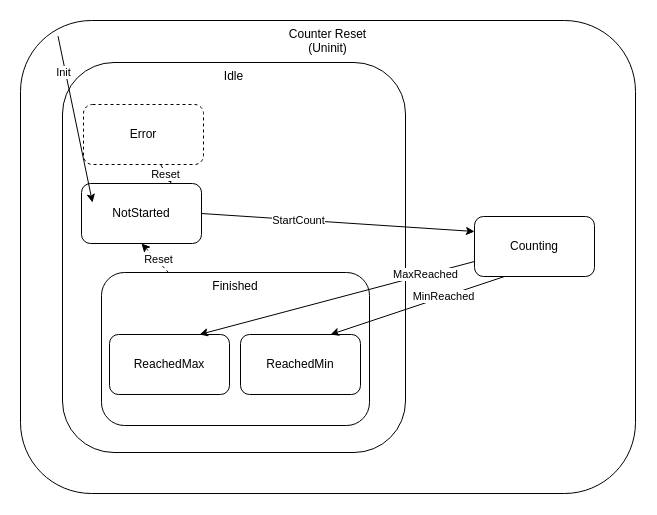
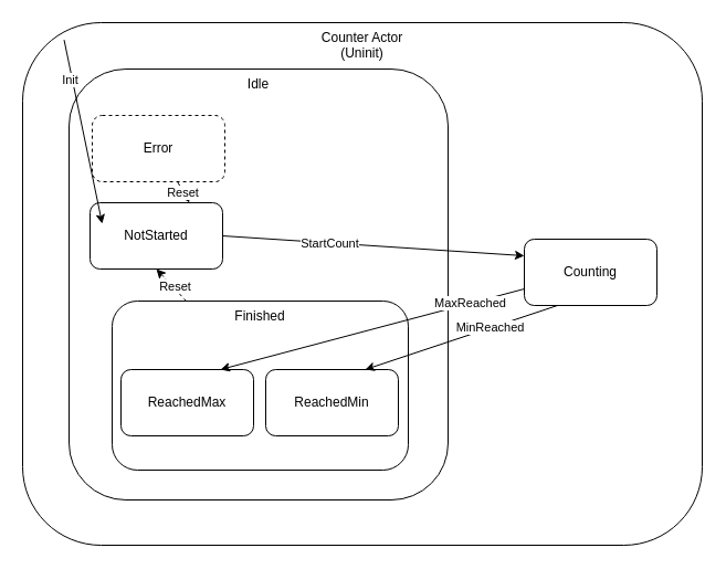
  <mxCell id="0" />
  <mxCell id="1" parent="0" />
- <mxCell id="2" value="Counter Reset&lt;br&gt;(Uninit)" style="rounded=1;whiteSpace=wrap;html=1;verticalAlign=top;" parent="1" vertex="1"><mxGeometry x="20" y="20" width="615" height="473" as="geometry" /></mxCell>
+ <mxCell id="2" value="Counter Actor&lt;br&gt;(Uninit)" style="rounded=1;whiteSpace=wrap;html=1;verticalAlign=top;" parent="1" vertex="1"><mxGeometry x="20" y="20" width="615" height="473" as="geometry" /></mxCell>
  <mxCell id="3" value="Idle" style="rounded=1;whiteSpace=wrap;html=1;verticalAlign=top;" parent="1" vertex="1"><mxGeometry x="62" y="62" width="343" height="390" as="geometry" /></mxCell>
  <mxCell id="4" value="Counting" style="rounded=1;whiteSpace=wrap;html=1;" parent="1" vertex="1"><mxGeometry x="474" y="216" width="120" height="60" as="geometry" /></mxCell>
  <mxCell id="5" value="Error" style="rounded=1;whiteSpace=wrap;html=1;dashed=1;" parent="1" vertex="1"><mxGeometry x="83" y="104" width="120" height="60" as="geometry" /></mxCell>
  <mxCell id="6" value="NotStarted" style="rounded=1;whiteSpace=wrap;html=1;" parent="1" vertex="1"><mxGeometry x="81" y="183" width="120" height="60" as="geometry" /></mxCell>
  <mxCell id="7" value="Finished" style="rounded=1;whiteSpace=wrap;html=1;verticalAlign=top;" parent="1" vertex="1"><mxGeometry x="101" y="272" width="268" height="153" as="geometry" /></mxCell>
  <mxCell id="8" value="ReachedMax" style="rounded=1;whiteSpace=wrap;html=1;" parent="1" vertex="1"><mxGeometry x="109" y="334" width="120" height="60" as="geometry" /></mxCell>
  <mxCell id="9" value="ReachedMin" style="rounded=1;whiteSpace=wrap;html=1;" parent="1" vertex="1"><mxGeometry x="240" y="334" width="120" height="60" as="geometry" /></mxCell>
  <mxCell id="10" value="" style="endArrow=classic;html=1;rounded=0;entryX=0.5;entryY=1;entryDx=0;entryDy=0;exitX=0.25;exitY=0;exitDx=0;exitDy=0;dashed=1;" parent="1" source="7" target="6" edge="1"><mxGeometry width="50" height="50" relative="1" as="geometry"><mxPoint x="164" y="306" as="sourcePoint" /><mxPoint x="214" y="256" as="targetPoint" /></mxGeometry></mxCell>
  <mxCell id="11" value="Reset" style="edgeLabel;html=1;align=center;verticalAlign=middle;resizable=0;points=[];" parent="10" vertex="1" connectable="0"><mxGeometry x="-0.176" y="-2" relative="1" as="geometry"><mxPoint x="-1" as="offset" /></mxGeometry></mxCell>
  <mxCell id="12" value="" style="endArrow=classic;html=1;rounded=0;exitX=0.061;exitY=0.033;exitDx=0;exitDy=0;exitPerimeter=0;" parent="1" source="2" edge="1"><mxGeometry width="50" height="50" relative="1" as="geometry"><mxPoint x="42" y="252" as="sourcePoint" /><mxPoint x="92" y="202" as="targetPoint" /></mxGeometry></mxCell>
  <mxCell id="13" value="Init" style="edgeLabel;html=1;align=center;verticalAlign=middle;resizable=0;points=[];" parent="12" vertex="1" connectable="0"><mxGeometry x="-0.579" y="-2" relative="1" as="geometry"><mxPoint as="offset" /></mxGeometry></mxCell>
  <mxCell id="14" value="" style="endArrow=classic;html=1;rounded=0;entryX=0.75;entryY=0;entryDx=0;entryDy=0;" parent="1" source="5" target="6" edge="1"><mxGeometry width="50" height="50" relative="1" as="geometry"><mxPoint x="244" y="174" as="sourcePoint" /><mxPoint x="294" y="124" as="targetPoint" /></mxGeometry></mxCell>
  <mxCell id="15" value="Reset" style="edgeLabel;html=1;align=center;verticalAlign=middle;resizable=0;points=[];" parent="14" vertex="1" connectable="0"><mxGeometry x="-0.111" y="-1" relative="1" as="geometry"><mxPoint as="offset" /></mxGeometry></mxCell>
  <mxCell id="16" value="" style="endArrow=classic;html=1;rounded=0;exitX=1;exitY=0.5;exitDx=0;exitDy=0;entryX=0;entryY=0.25;entryDx=0;entryDy=0;" parent="1" source="6" target="4" edge="1"><mxGeometry width="50" height="50" relative="1" as="geometry"><mxPoint x="275" y="246" as="sourcePoint" /><mxPoint x="325" y="196" as="targetPoint" /></mxGeometry></mxCell>
  <mxCell id="17" value="StartCount" style="edgeLabel;html=1;align=center;verticalAlign=middle;resizable=0;points=[];" parent="16" vertex="1" connectable="0"><mxGeometry x="-0.29" relative="1" as="geometry"><mxPoint as="offset" /></mxGeometry></mxCell>
  <mxCell id="18" value="" style="endArrow=classic;html=1;rounded=0;exitX=0;exitY=0.75;exitDx=0;exitDy=0;entryX=0.75;entryY=0;entryDx=0;entryDy=0;" parent="1" source="4" target="8" edge="1"><mxGeometry width="50" height="50" relative="1" as="geometry"><mxPoint x="277" y="491" as="sourcePoint" /><mxPoint x="327" y="441" as="targetPoint" /></mxGeometry></mxCell>
  <mxCell id="19" value="MaxReached" style="edgeLabel;html=1;align=center;verticalAlign=middle;resizable=0;points=[];" parent="18" vertex="1" connectable="0"><mxGeometry x="-0.639" y="-1" relative="1" as="geometry"><mxPoint as="offset" /></mxGeometry></mxCell>
  <mxCell id="20" value="" style="endArrow=classic;html=1;rounded=0;exitX=0.25;exitY=1;exitDx=0;exitDy=0;entryX=0.75;entryY=0;entryDx=0;entryDy=0;" parent="1" source="4" target="9" edge="1"><mxGeometry width="50" height="50" relative="1" as="geometry"><mxPoint x="277" y="491" as="sourcePoint" /><mxPoint x="327" y="441" as="targetPoint" /></mxGeometry></mxCell>
  <mxCell id="21" value="MinReached" style="edgeLabel;html=1;align=center;verticalAlign=middle;resizable=0;points=[];" parent="20" vertex="1" connectable="0"><mxGeometry x="-0.303" y="-1" relative="1" as="geometry"><mxPoint as="offset" /></mxGeometry></mxCell>
